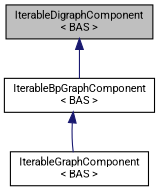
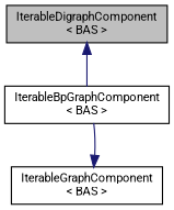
  digraph {
    fontname=Roboto
    node [color=black fillcolor=white fontname=Roboto fontsize=10 shape=record style=filled]
    edge [color=midnightblue dir=back fontname=Roboto fontsize=10 labelfontname=FreeSans labelfontsize=10 style=solid]
    n1 [fillcolor=grey75 fontcolor=black height=0.2 label="IterableDigraphComponent\l\< BAS \>" width=0.4]
    n2 [height=0.2 label="IterableBpGraphComponent\l\< BAS \>" width=0.4]
    n3 [height=0.2 label="IterableGraphComponent\l\< BAS \>" width=0.4]
    n1 -> n2
-   n2 -> n3
+   n3 -> n2
  }
